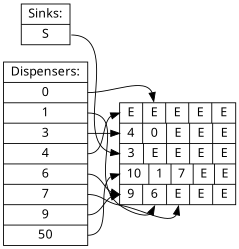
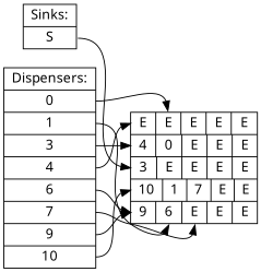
  digraph {
    rankdir=LR
    fontname="Noto Sans"
    node [fontname="Noto Sans" shape=record]
    edge [headport=f40 fontname="Noto Sans"]
-   n1 [label="Dispensers:|<d1>0|<d13>1|<d18>3|<d0>4|<d14>6|<d12>7|<d15>9|<d16>50"]
+   n1 [label="Dispensers:|<d1>0|<d13>1|<d18>3|<d0>4|<d14>6|<d12>7|<d15>9|<d16>10"]
    n2 [label="{<f00>E|<f01>E|<f02>E|<f03>E|<f04>E}|{<f10>4|<f11>0|<f12>E|<f13>E|<f14>E}|{<f20>3|<f21>E|<f22>E|<f23>E|<f24>E}|{<f30>10|<f31>1|<f32>7|<f33>E|<f34>E}|{<f40>9|<f41>6|<f42>E|<f43>E|<f44>E}"]
    n3 [label="Sinks:|<s17>S"]
    n1 -> n2 [headport=f01 tailport=d1]
    n1 -> n2 [headport=f41 tailport=d13]
    n1 -> n2 [headport=f10 tailport=d18]
    n1 -> n2 [headport=f00 tailport=d0]
    n1 -> n2 [tailport=d14]
    n1 -> n2 [headport=f42 tailport=d12]
    n1 -> n2 [tailport=d15]
    n1 -> n2 [headport=f30 tailport=d16]
    n3 -> n2 [headport=f20 tailport=s17]
  }
